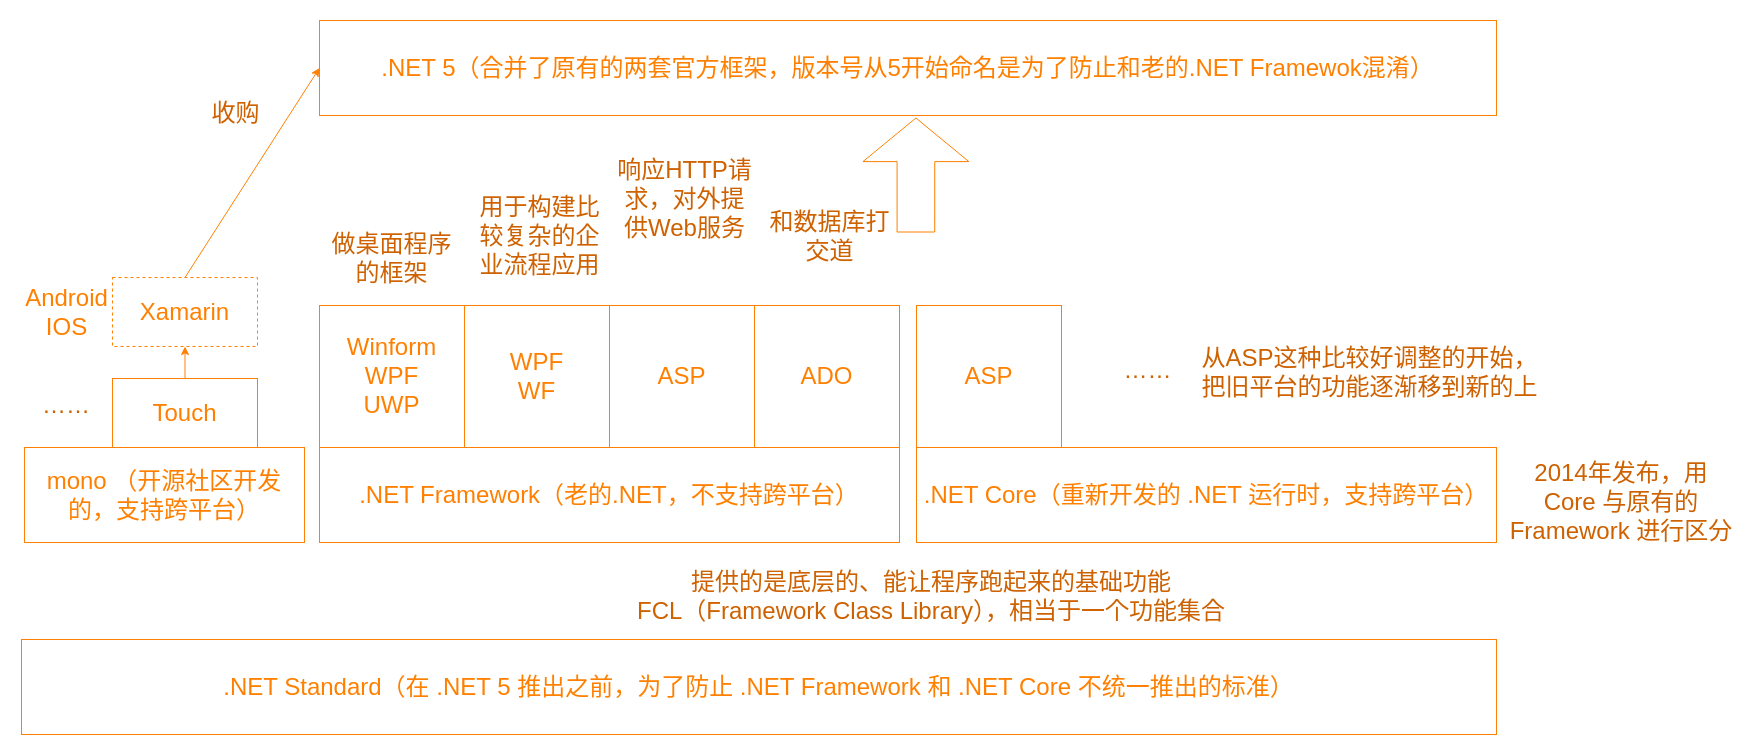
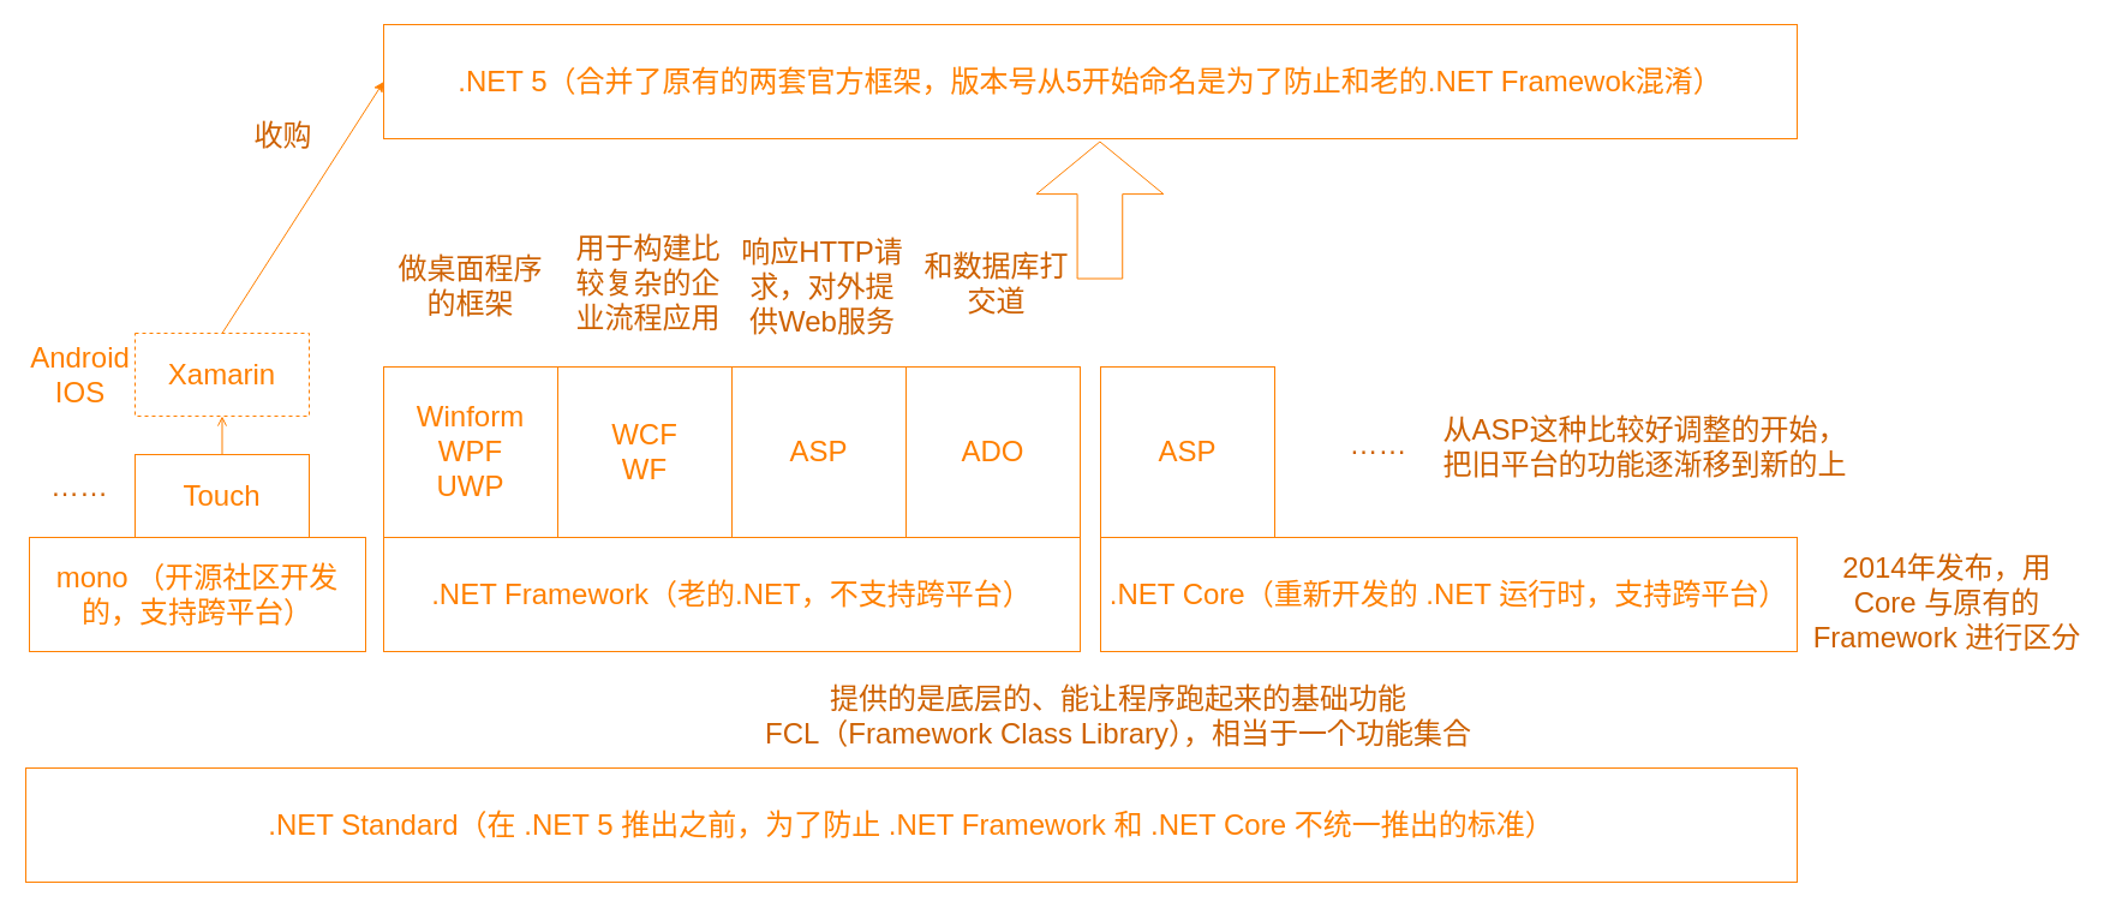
  <mxCell id="0" />
  <mxCell id="1" parent="0" />
  <mxCell id="2" value="&lt;font style=&quot;font-size: 24px; color: rgb(255, 128, 0);&quot;&gt;.NET Framework（老的.NET，不支持跨平台）&lt;/font&gt;" style="rounded=0;whiteSpace=wrap;html=1;strokeColor=#FF8000;fillColor=none;" vertex="1" parent="1"><mxGeometry x="319" y="447" width="580" height="95" as="geometry" /></mxCell>
  <mxCell id="3" value="&lt;font style=&quot;font-size: 24px; color: rgb(255, 128, 0);&quot;&gt;Winform&lt;/font&gt;&lt;div&gt;&lt;font style=&quot;font-size: 24px; color: rgb(255, 128, 0);&quot;&gt;WPF&lt;/font&gt;&lt;/div&gt;&lt;div&gt;&lt;font style=&quot;font-size: 24px; color: rgb(255, 128, 0);&quot;&gt;UWP&lt;/font&gt;&lt;/div&gt;" style="rounded=0;whiteSpace=wrap;html=1;strokeColor=#FF8000;fillColor=none;" vertex="1" parent="1"><mxGeometry x="319" y="305" width="145" height="142" as="geometry" /></mxCell>
- <mxCell id="4" value="&lt;span style=&quot;color: rgb(206, 97, 0); font-family: Helvetica; font-size: 24px; font-style: normal; font-variant-ligatures: normal; font-variant-caps: normal; font-weight: 400; letter-spacing: normal; orphans: 2; text-indent: 0px; text-transform: none; widows: 2; word-spacing: 0px; -webkit-text-stroke-width: 0px; white-space: normal; text-decoration-thickness: initial; text-decoration-style: initial; text-decoration-color: initial; float: none; display: inline !important;&quot;&gt;做桌面程序的框架&lt;/span&gt;" style="text;whiteSpace=wrap;html=1;align=center;" vertex="1" parent="1"><mxGeometry x="322" y="223" width="139" height="68" as="geometry" /></mxCell>
+ <mxCell id="4" value="&lt;span style=&quot;color: rgb(206, 97, 0); font-family: Helvetica; font-size: 24px; font-style: normal; font-variant-ligatures: normal; font-variant-caps: normal; font-weight: 400; letter-spacing: normal; orphans: 2; text-indent: 0px; text-transform: none; widows: 2; word-spacing: 0px; -webkit-text-stroke-width: 0px; white-space: normal; text-decoration-thickness: initial; text-decoration-style: initial; text-decoration-color: initial; float: none; display: inline !important;&quot;&gt;做桌面程序的框架&lt;/span&gt;" style="text;whiteSpace=wrap;html=1;align=center;" vertex="1" parent="1"><mxGeometry x="322" y="203" width="139" height="68" as="geometry" /></mxCell>
  <mxCell id="5" value="&lt;span style=&quot;color: rgb(206, 97, 0); font-family: Helvetica; font-size: 24px; font-style: normal; font-variant-ligatures: normal; font-variant-caps: normal; font-weight: 400; letter-spacing: normal; orphans: 2; text-indent: 0px; text-transform: none; widows: 2; word-spacing: 0px; -webkit-text-stroke-width: 0px; white-space: normal; text-decoration-thickness: initial; text-decoration-style: initial; text-decoration-color: initial; float: none; display: inline !important;&quot;&gt;提供的是底层的、能让程序跑起来的基础功能&lt;/span&gt;&lt;div&gt;&lt;span style=&quot;color: rgb(206, 97, 0); font-family: Helvetica; font-size: 24px; font-style: normal; font-variant-ligatures: normal; font-variant-caps: normal; font-weight: 400; letter-spacing: normal; orphans: 2; text-indent: 0px; text-transform: none; widows: 2; word-spacing: 0px; -webkit-text-stroke-width: 0px; white-space: normal; text-decoration-thickness: initial; text-decoration-style: initial; text-decoration-color: initial; float: none; display: inline !important;&quot;&gt;FCL（Framework Class Library），相当于一个功能集合&lt;/span&gt;&lt;/div&gt;" style="text;whiteSpace=wrap;html=1;align=center;" vertex="1" parent="1"><mxGeometry x="605" y="561" width="652" height="76" as="geometry" /></mxCell>
- <mxCell id="6" value="&lt;div&gt;&lt;font style=&quot;font-size: 24px; color: rgb(255, 128, 0);&quot;&gt;WPF&lt;/font&gt;&lt;/div&gt;&lt;div&gt;&lt;font style=&quot;font-size: 24px; color: rgb(255, 128, 0);&quot;&gt;WF&lt;/font&gt;&lt;/div&gt;" style="rounded=0;whiteSpace=wrap;html=1;strokeColor=#FF8000;fillColor=none;" vertex="1" parent="1"><mxGeometry x="464" y="305" width="145" height="142" as="geometry" /></mxCell>
+ <mxCell id="6" value="&lt;div&gt;&lt;font style=&quot;font-size: 24px; color: rgb(255, 128, 0);&quot;&gt;WCF&lt;/font&gt;&lt;/div&gt;&lt;div&gt;&lt;font style=&quot;font-size: 24px; color: rgb(255, 128, 0);&quot;&gt;WF&lt;/font&gt;&lt;/div&gt;" style="rounded=0;whiteSpace=wrap;html=1;strokeColor=#FF8000;fillColor=none;" vertex="1" parent="1"><mxGeometry x="464" y="305" width="145" height="142" as="geometry" /></mxCell>
  <mxCell id="7" value="&lt;span style=&quot;color: rgb(206, 97, 0); font-family: Helvetica; font-size: 24px; font-style: normal; font-variant-ligatures: normal; font-variant-caps: normal; font-weight: 400; letter-spacing: normal; orphans: 2; text-indent: 0px; text-transform: none; widows: 2; word-spacing: 0px; -webkit-text-stroke-width: 0px; white-space: normal; text-decoration-thickness: initial; text-decoration-style: initial; text-decoration-color: initial; float: none; display: inline !important;&quot;&gt;用于构建比较复杂的企业流程应用&lt;/span&gt;" style="text;whiteSpace=wrap;html=1;align=center;" vertex="1" parent="1"><mxGeometry x="470" y="186" width="139" height="96" as="geometry" /></mxCell>
  <mxCell id="8" value="&lt;div&gt;&lt;span style=&quot;font-size: 24px; background-color: transparent;&quot;&gt;&lt;font style=&quot;color: rgb(255, 128, 0);&quot;&gt;ASP&lt;/font&gt;&lt;/span&gt;&lt;/div&gt;" style="rounded=0;whiteSpace=wrap;html=1;strokeColor=#FF8000;fillColor=none;" vertex="1" parent="1"><mxGeometry x="609" y="305" width="145" height="142" as="geometry" /></mxCell>
- <mxCell id="9" value="&lt;span style=&quot;color: rgb(206, 97, 0); font-family: Helvetica; font-size: 24px; font-style: normal; font-variant-ligatures: normal; font-variant-caps: normal; font-weight: 400; letter-spacing: normal; orphans: 2; text-indent: 0px; text-transform: none; widows: 2; word-spacing: 0px; -webkit-text-stroke-width: 0px; white-space: normal; text-decoration-thickness: initial; text-decoration-style: initial; text-decoration-color: initial; float: none; display: inline !important;&quot;&gt;响应HTTP请求，对外提供Web服务&lt;/span&gt;" style="text;whiteSpace=wrap;html=1;align=center;" vertex="1" parent="1"><mxGeometry x="615" y="149" width="139" height="96" as="geometry" /></mxCell>
+ <mxCell id="9" value="&lt;span style=&quot;color: rgb(206, 97, 0); font-family: Helvetica; font-size: 24px; font-style: normal; font-variant-ligatures: normal; font-variant-caps: normal; font-weight: 400; letter-spacing: normal; orphans: 2; text-indent: 0px; text-transform: none; widows: 2; word-spacing: 0px; -webkit-text-stroke-width: 0px; white-space: normal; text-decoration-thickness: initial; text-decoration-style: initial; text-decoration-color: initial; float: none; display: inline !important;&quot;&gt;响应HTTP请求，对外提供Web服务&lt;/span&gt;" style="text;whiteSpace=wrap;html=1;align=center;" vertex="1" parent="1"><mxGeometry x="615" y="189" width="139" height="96" as="geometry" /></mxCell>
  <mxCell id="10" value="&lt;div&gt;&lt;span style=&quot;font-size: 24px; background-color: transparent;&quot;&gt;&lt;font style=&quot;color: rgb(255, 128, 0);&quot;&gt;ADO&lt;/font&gt;&lt;/span&gt;&lt;/div&gt;" style="rounded=0;whiteSpace=wrap;html=1;strokeColor=#FF8000;fillColor=none;" vertex="1" parent="1"><mxGeometry x="754" y="305" width="145" height="142" as="geometry" /></mxCell>
  <mxCell id="11" value="&lt;span style=&quot;color: rgb(206, 97, 0); font-family: Helvetica; font-size: 24px; font-style: normal; font-variant-ligatures: normal; font-variant-caps: normal; font-weight: 400; letter-spacing: normal; orphans: 2; text-indent: 0px; text-transform: none; widows: 2; word-spacing: 0px; -webkit-text-stroke-width: 0px; white-space: normal; text-decoration-thickness: initial; text-decoration-style: initial; text-decoration-color: initial; float: none; display: inline !important;&quot;&gt;和数据库打交道&lt;/span&gt;" style="text;whiteSpace=wrap;html=1;align=center;" vertex="1" parent="1"><mxGeometry x="760" y="200.5" width="139" height="73" as="geometry" /></mxCell>
  <mxCell id="12" value="&lt;font style=&quot;font-size: 24px; color: rgb(255, 128, 0);&quot;&gt;.NET Core（重新开发的 .NET 运行时，支持跨平台）&lt;/font&gt;" style="rounded=0;whiteSpace=wrap;html=1;strokeColor=#FF8000;fillColor=none;" vertex="1" parent="1"><mxGeometry x="916" y="447" width="580" height="95" as="geometry" /></mxCell>
  <mxCell id="13" value="&lt;div&gt;&lt;span style=&quot;font-size: 24px; background-color: transparent;&quot;&gt;&lt;font style=&quot;color: rgb(255, 128, 0);&quot;&gt;ASP&lt;/font&gt;&lt;/span&gt;&lt;/div&gt;" style="rounded=0;whiteSpace=wrap;html=1;strokeColor=#FF8000;fillColor=none;" vertex="1" parent="1"><mxGeometry x="916" y="305" width="145" height="142" as="geometry" /></mxCell>
  <mxCell id="14" value="&lt;span style=&quot;color: rgb(206, 97, 0); font-family: Helvetica; font-size: 24px; font-style: normal; font-variant-ligatures: normal; font-variant-caps: normal; font-weight: 400; letter-spacing: normal; orphans: 2; text-indent: 0px; text-transform: none; widows: 2; word-spacing: 0px; -webkit-text-stroke-width: 0px; white-space: normal; text-decoration-thickness: initial; text-decoration-style: initial; text-decoration-color: initial; float: none; display: inline !important;&quot;&gt;……&lt;/span&gt;" style="text;whiteSpace=wrap;html=1;align=center;" vertex="1" parent="1"><mxGeometry x="1078" y="349.25" width="139" height="53.5" as="geometry" /></mxCell>
  <mxCell id="15" value="&lt;span style=&quot;color: rgb(206, 97, 0); font-family: Helvetica; font-size: 24px; font-style: normal; font-variant-ligatures: normal; font-variant-caps: normal; font-weight: 400; letter-spacing: normal; orphans: 2; text-indent: 0px; text-transform: none; widows: 2; word-spacing: 0px; -webkit-text-stroke-width: 0px; white-space: normal; text-decoration-thickness: initial; text-decoration-style: initial; text-decoration-color: initial; float: none; display: inline !important;&quot;&gt;从ASP这种比较好调整的开始，把旧平台的功能逐渐移到新的上&lt;/span&gt;" style="text;whiteSpace=wrap;html=1;align=center;" vertex="1" parent="1"><mxGeometry x="1194" y="337.13" width="351" height="77.75" as="geometry" /></mxCell>
  <mxCell id="16" value="&lt;span style=&quot;color: rgb(206, 97, 0); font-family: Helvetica; font-size: 24px; font-style: normal; font-variant-ligatures: normal; font-variant-caps: normal; font-weight: 400; letter-spacing: normal; orphans: 2; text-indent: 0px; text-transform: none; widows: 2; word-spacing: 0px; -webkit-text-stroke-width: 0px; white-space: normal; text-decoration-thickness: initial; text-decoration-style: initial; text-decoration-color: initial; float: none; display: inline !important;&quot;&gt;2014年发布，用 Core 与原有的 Framework 进行区分&lt;/span&gt;" style="text;whiteSpace=wrap;html=1;align=center;" vertex="1" parent="1"><mxGeometry x="1507" y="452" width="227.5" height="77.75" as="geometry" /></mxCell>
  <mxCell id="17" value="" style="shape=flexArrow;endArrow=classic;html=1;strokeColor=#FF8000;entryX=0.544;entryY=0.048;entryDx=0;entryDy=0;entryPerimeter=0;endWidth=67.266;endSize=14.2;width=37.647;" edge="1" parent="1"><mxGeometry width="50" height="50" relative="1" as="geometry"><mxPoint x="915.41" y="232" as="sourcePoint" /><mxPoint x="915.414" y="117" as="targetPoint" /></mxGeometry></mxCell>
  <mxCell id="18" value="&lt;font style=&quot;font-size: 24px; color: rgb(255, 128, 0);&quot;&gt;.NET Standard（在 .NET 5 推出之前，为了防止 .NET Framework 和 .NET Core 不统一推出的标准）&lt;/font&gt;" style="rounded=0;whiteSpace=wrap;html=1;strokeColor=#FF8000;fillColor=none;" vertex="1" parent="1"><mxGeometry x="21" y="639" width="1475" height="95" as="geometry" /></mxCell>
  <mxCell id="19" value="&lt;font style=&quot;font-size: 24px; color: rgb(255, 128, 0);&quot;&gt;.NET 5（合并了原有的两套官方框架，版本号从5开始命名是为了防止和老的.NET Framewok混淆）&lt;/font&gt;" style="rounded=0;whiteSpace=wrap;html=1;strokeColor=#FF8000;fillColor=none;" vertex="1" parent="1"><mxGeometry x="319" y="20" width="1177" height="95" as="geometry" /></mxCell>
  <mxCell id="20" value="&lt;font style=&quot;font-size: 24px; color: rgb(255, 128, 0);&quot;&gt;mono （开源社区开发的，支持跨平台）&lt;/font&gt;" style="rounded=0;whiteSpace=wrap;html=1;strokeColor=#FF8000;fillColor=none;" vertex="1" parent="1"><mxGeometry x="24" y="447" width="280" height="95" as="geometry" /></mxCell>
- <mxCell id="21" value="" style="edgeStyle=none;html=1;strokeColor=#FF8000;" edge="1" parent="1" source="22" target="25"><mxGeometry relative="1" as="geometry" /></mxCell>
+ <mxCell id="21" value="" style="edgeStyle=none;html=1;strokeColor=#FF8000;endArrow=open;" edge="1" parent="1" source="22" target="25"><mxGeometry relative="1" as="geometry" /></mxCell>
  <mxCell id="22" value="&lt;span style=&quot;font-size: 24px;&quot;&gt;&lt;font style=&quot;color: rgb(255, 128, 0);&quot;&gt;Touch&lt;/font&gt;&lt;/span&gt;" style="rounded=0;whiteSpace=wrap;html=1;strokeColor=#FF8000;fillColor=none;" vertex="1" parent="1"><mxGeometry x="112" y="378" width="145" height="69" as="geometry" /></mxCell>
  <mxCell id="23" style="edgeStyle=none;html=1;exitX=0.5;exitY=0;exitDx=0;exitDy=0;entryX=0;entryY=0.5;entryDx=0;entryDy=0;strokeColor=#FF8000;" edge="1" parent="1" source="25" target="19"><mxGeometry relative="1" as="geometry" /></mxCell>
  <mxCell id="24" value="&lt;font style=&quot;font-size: 24px; color: rgb(255, 128, 0);&quot;&gt;Android&lt;/font&gt;&lt;div&gt;&lt;font style=&quot;font-size: 24px; color: rgb(255, 128, 0);&quot;&gt;IOS&lt;/font&gt;&lt;/div&gt;" style="edgeLabel;html=1;align=center;verticalAlign=middle;resizable=0;points=[];labelBackgroundColor=none;" vertex="1" connectable="0" parent="23"><mxGeometry x="0.017" y="-4" relative="1" as="geometry"><mxPoint x="-191" y="139" as="offset" /></mxGeometry></mxCell>
  <mxCell id="25" value="&lt;span style=&quot;font-size: 24px;&quot;&gt;&lt;font style=&quot;color: rgb(255, 128, 0);&quot;&gt;Xamarin&lt;/font&gt;&lt;/span&gt;" style="rounded=0;whiteSpace=wrap;html=1;strokeColor=#FF8000;fillColor=none;dashed=1;" vertex="1" parent="1"><mxGeometry x="112" y="277" width="145" height="69" as="geometry" /></mxCell>
  <mxCell id="26" value="&lt;span style=&quot;color: rgb(206, 97, 0); font-family: Helvetica; font-size: 24px; font-style: normal; font-variant-ligatures: normal; font-variant-caps: normal; font-weight: 400; letter-spacing: normal; orphans: 2; text-indent: 0px; text-transform: none; widows: 2; word-spacing: 0px; -webkit-text-stroke-width: 0px; white-space: normal; text-decoration-thickness: initial; text-decoration-style: initial; text-decoration-color: initial; float: none; display: inline !important;&quot;&gt;……&lt;/span&gt;" style="text;whiteSpace=wrap;html=1;align=center;" vertex="1" parent="1"><mxGeometry x="20" y="384" width="92" height="53.5" as="geometry" /></mxCell>
  <mxCell id="27" value="&lt;span style=&quot;color: rgb(206, 97, 0); font-family: Helvetica; font-size: 24px; font-style: normal; font-variant-ligatures: normal; font-variant-caps: normal; font-weight: 400; letter-spacing: normal; orphans: 2; text-indent: 0px; text-transform: none; widows: 2; word-spacing: 0px; -webkit-text-stroke-width: 0px; white-space: normal; text-decoration-thickness: initial; text-decoration-style: initial; text-decoration-color: initial; float: none; display: inline !important;&quot;&gt;收购&lt;/span&gt;" style="text;whiteSpace=wrap;html=1;align=center;" vertex="1" parent="1"><mxGeometry x="186" y="92" width="99" height="42" as="geometry" /></mxCell>
